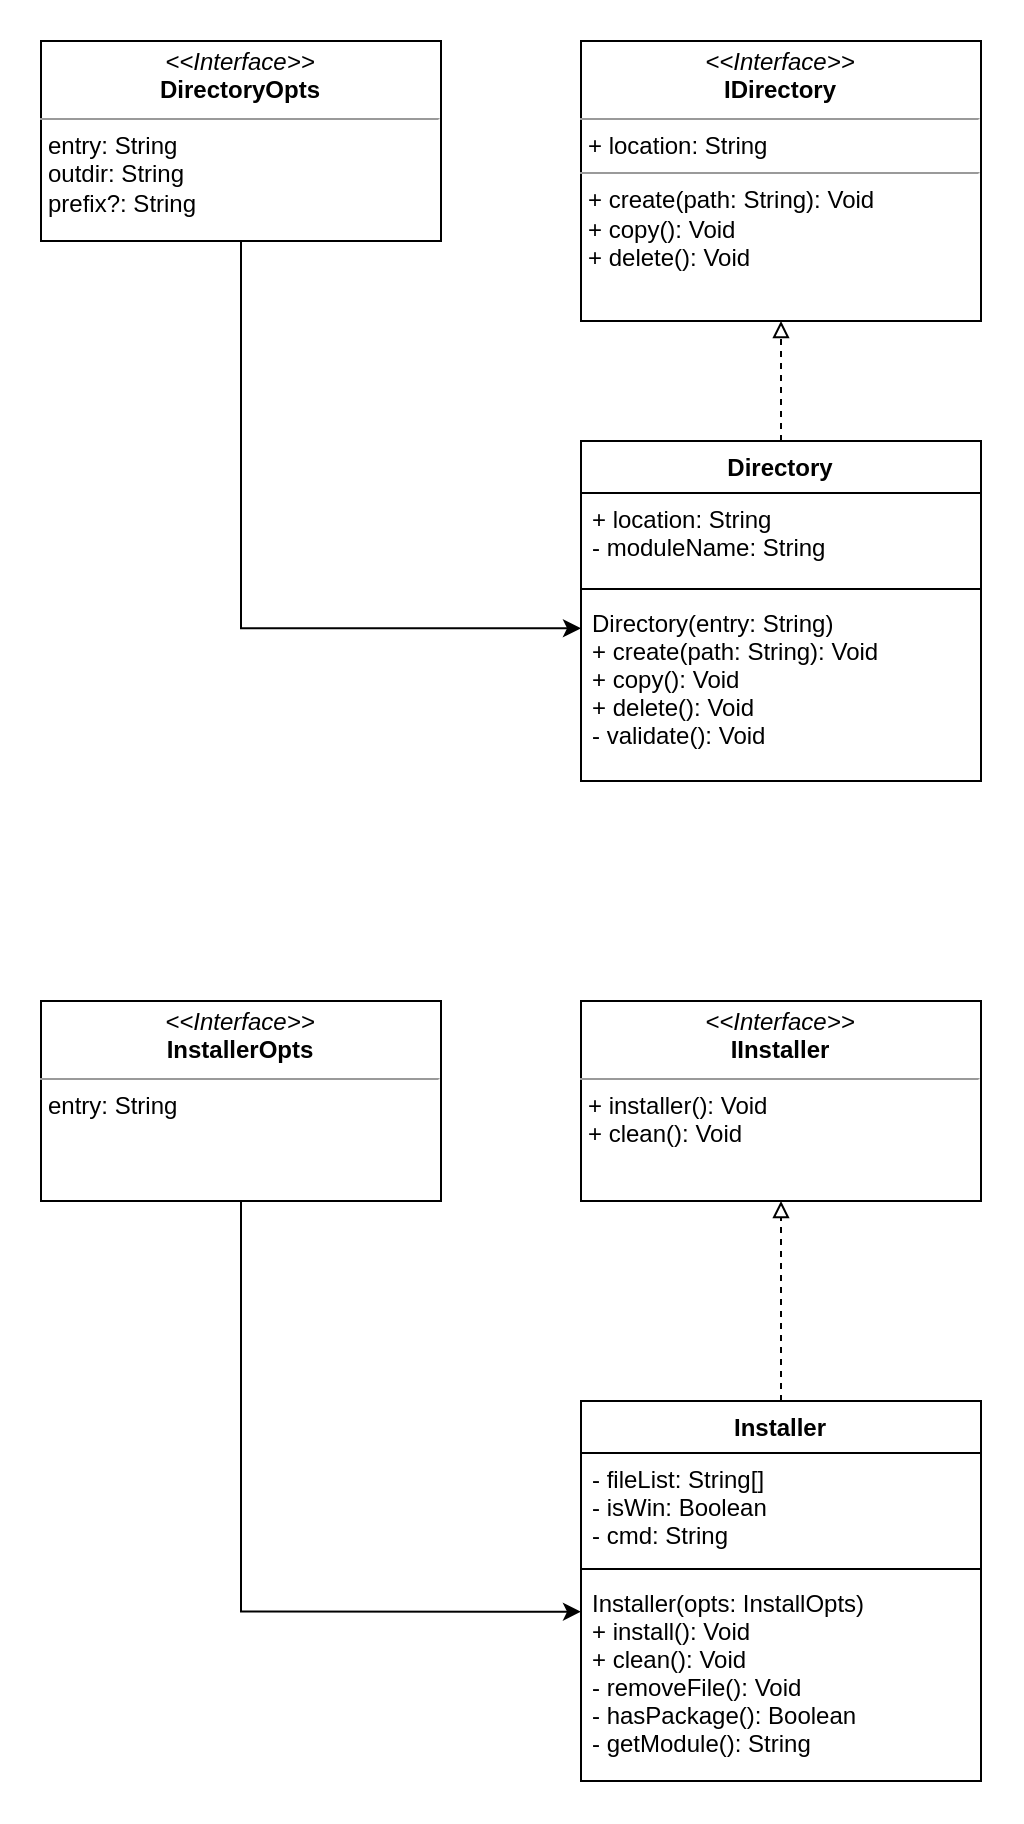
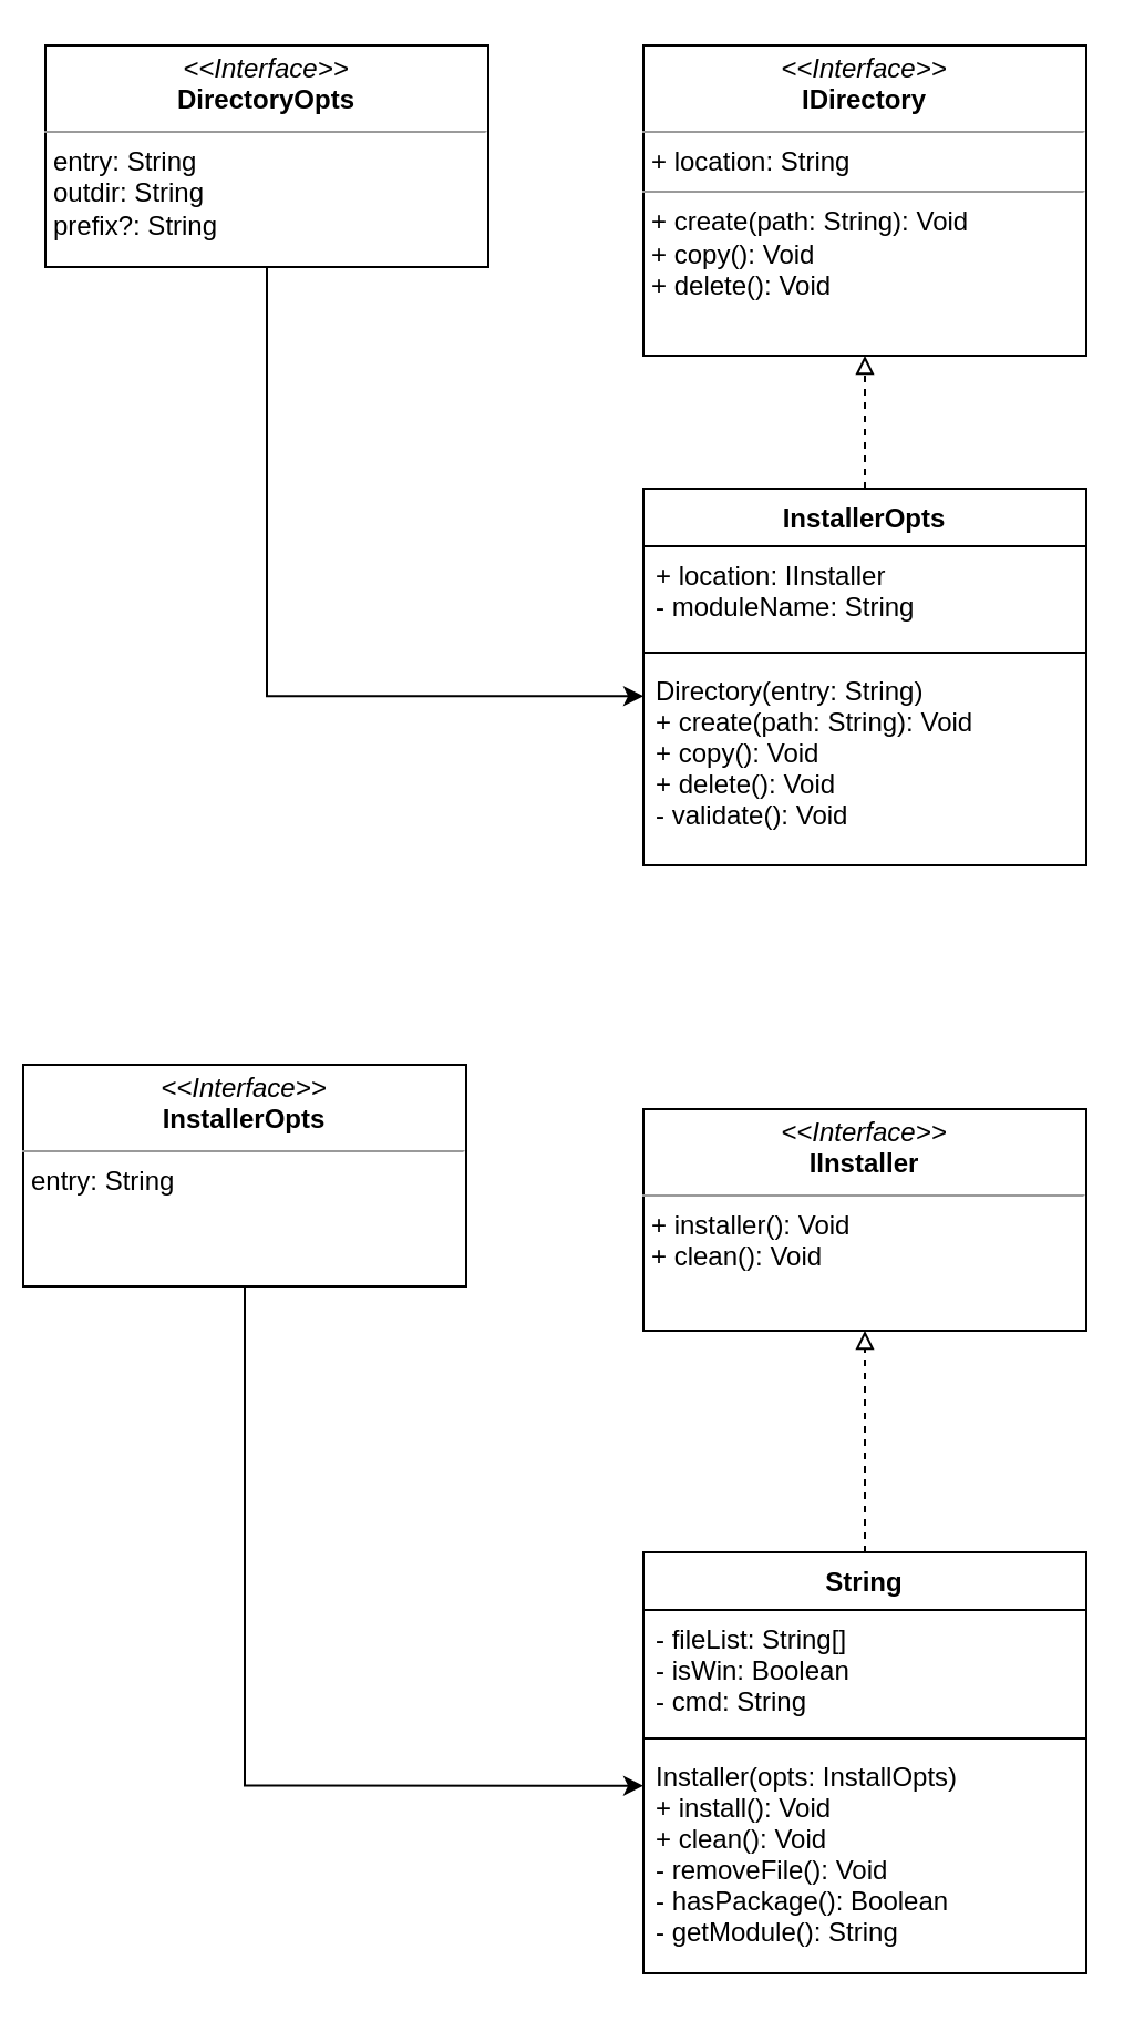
  <mxCell id="0" />
  <mxCell id="1" parent="0" />
  <mxCell id="2" value="&lt;p style=&quot;margin: 0px ; margin-top: 4px ; text-align: center&quot;&gt;&lt;i&gt;&amp;lt;&amp;lt;Interface&amp;gt;&amp;gt;&lt;/i&gt;&lt;br&gt;&lt;b&gt;IDirectory&lt;/b&gt;&lt;/p&gt;&lt;hr size=&quot;1&quot;&gt;&lt;p style=&quot;margin: 0px ; margin-left: 4px&quot;&gt;+ location: String&lt;/p&gt;&lt;hr size=&quot;1&quot;&gt;&lt;p style=&quot;margin: 0px 0px 0px 4px&quot;&gt;+ create(path: String): Void&lt;/p&gt;&lt;p style=&quot;margin: 0px 0px 0px 4px&quot;&gt;+ copy(): Void&lt;/p&gt;&lt;p style=&quot;margin: 0px 0px 0px 4px&quot;&gt;+ delete(): Void&lt;/p&gt;" style="verticalAlign=top;align=left;overflow=fill;fontSize=12;fontFamily=Helvetica;html=1;" parent="1" vertex="1"><mxGeometry x="290" y="20" width="200" height="140" as="geometry" /></mxCell>
  <mxCell id="3" style="edgeStyle=orthogonalEdgeStyle;rounded=0;orthogonalLoop=1;jettySize=auto;html=1;fontFamily=Comic Sans MS;endArrow=block;endFill=0;dashed=1;" parent="1" source="4" target="2" edge="1"><mxGeometry relative="1" as="geometry" /></mxCell>
- <mxCell id="4" value="Directory" style="swimlane;fontStyle=1;align=center;verticalAlign=top;childLayout=stackLayout;horizontal=1;startSize=26;horizontalStack=0;resizeParent=1;resizeParentMax=0;resizeLast=0;collapsible=1;marginBottom=0;" parent="1" vertex="1"><mxGeometry x="290" y="220" width="200" height="170" as="geometry" /></mxCell>
- <mxCell id="5" value="+ location: String&#10;- moduleName: String" style="text;strokeColor=none;fillColor=none;align=left;verticalAlign=top;spacingLeft=4;spacingRight=4;overflow=hidden;rotatable=0;points=[[0,0.5],[1,0.5]];portConstraint=eastwest;" parent="4" vertex="1"><mxGeometry y="26" width="200" height="44" as="geometry" /></mxCell>
+ <mxCell id="4" value="InstallerOpts" style="swimlane;fontStyle=1;align=center;verticalAlign=top;childLayout=stackLayout;horizontal=1;startSize=26;horizontalStack=0;resizeParent=1;resizeParentMax=0;resizeLast=0;collapsible=1;marginBottom=0;" parent="1" vertex="1"><mxGeometry x="290" y="220" width="200" height="170" as="geometry" /></mxCell>
+ <mxCell id="5" value="+ location: IInstaller&#10;- moduleName: String" style="text;strokeColor=none;fillColor=none;align=left;verticalAlign=top;spacingLeft=4;spacingRight=4;overflow=hidden;rotatable=0;points=[[0,0.5],[1,0.5]];portConstraint=eastwest;" parent="4" vertex="1"><mxGeometry y="26" width="200" height="44" as="geometry" /></mxCell>
  <mxCell id="6" value="" style="line;strokeWidth=1;fillColor=none;align=left;verticalAlign=middle;spacingTop=-1;spacingLeft=3;spacingRight=3;rotatable=0;labelPosition=right;points=[];portConstraint=eastwest;" parent="4" vertex="1"><mxGeometry y="70" width="200" height="8" as="geometry" /></mxCell>
  <mxCell id="7" value="Directory(entry: String)&#10;+ create(path: String): Void&#10;+ copy(): Void&#10;+ delete(): Void&#10;- validate(): Void" style="text;strokeColor=none;fillColor=none;align=left;verticalAlign=top;spacingLeft=4;spacingRight=4;overflow=hidden;rotatable=0;points=[[0,0.17,0,0,0]];portConstraint=eastwest;" parent="4" vertex="1"><mxGeometry y="78" width="200" height="92" as="geometry" /></mxCell>
  <mxCell id="8" style="edgeStyle=orthogonalEdgeStyle;rounded=0;orthogonalLoop=1;jettySize=auto;html=1;entryX=0;entryY=0.17;entryDx=0;entryDy=0;entryPerimeter=0;" edge="1" parent="1" source="9" target="7"><mxGeometry relative="1" as="geometry" /></mxCell>
  <mxCell id="9" value="&lt;p style=&quot;margin: 0px ; margin-top: 4px ; text-align: center&quot;&gt;&lt;i&gt;&amp;lt;&amp;lt;Interface&amp;gt;&amp;gt;&lt;/i&gt;&lt;br&gt;&lt;b&gt;DirectoryOpts&lt;/b&gt;&lt;/p&gt;&lt;hr size=&quot;1&quot;&gt;&lt;p style=&quot;margin: 0px ; margin-left: 4px&quot;&gt;entry: String&lt;/p&gt;&lt;p style=&quot;margin: 0px ; margin-left: 4px&quot;&gt;outdir: String&lt;/p&gt;&lt;p style=&quot;margin: 0px ; margin-left: 4px&quot;&gt;prefix?: String&lt;/p&gt;&lt;p style=&quot;margin: 0px 0px 0px 4px&quot;&gt;&lt;br&gt;&lt;/p&gt;" style="verticalAlign=top;align=left;overflow=fill;fontSize=12;fontFamily=Helvetica;html=1;" vertex="1" parent="1"><mxGeometry x="20" y="20" width="200" height="100" as="geometry" /></mxCell>
  <mxCell id="10" value="&lt;p style=&quot;margin: 0px ; margin-top: 4px ; text-align: center&quot;&gt;&lt;i&gt;&amp;lt;&amp;lt;Interface&amp;gt;&amp;gt;&lt;/i&gt;&lt;br&gt;&lt;b&gt;IInstaller&lt;/b&gt;&lt;/p&gt;&lt;hr size=&quot;1&quot;&gt;&lt;p style=&quot;margin: 0px ; margin-left: 4px&quot;&gt;+ installer(): Void&lt;/p&gt;&lt;p style=&quot;margin: 0px ; margin-left: 4px&quot;&gt;+ clean(): Void&lt;/p&gt;&lt;p style=&quot;margin: 0px 0px 0px 4px&quot;&gt;&lt;br&gt;&lt;/p&gt;" style="verticalAlign=top;align=left;overflow=fill;fontSize=12;fontFamily=Helvetica;html=1;" vertex="1" parent="1"><mxGeometry x="290" y="500" width="200" height="100" as="geometry" /></mxCell>
  <mxCell id="11" style="edgeStyle=orthogonalEdgeStyle;rounded=0;orthogonalLoop=1;jettySize=auto;html=1;fontFamily=Comic Sans MS;endArrow=block;endFill=0;dashed=1;" edge="1" parent="1" source="12" target="10"><mxGeometry relative="1" as="geometry" /></mxCell>
- <mxCell id="12" value="Installer" style="swimlane;fontStyle=1;align=center;verticalAlign=top;childLayout=stackLayout;horizontal=1;startSize=26;horizontalStack=0;resizeParent=1;resizeParentMax=0;resizeLast=0;collapsible=1;marginBottom=0;" vertex="1" parent="1"><mxGeometry x="290" y="700" width="200" height="190" as="geometry" /></mxCell>
+ <mxCell id="12" value="String" style="swimlane;fontStyle=1;align=center;verticalAlign=top;childLayout=stackLayout;horizontal=1;startSize=26;horizontalStack=0;resizeParent=1;resizeParentMax=0;resizeLast=0;collapsible=1;marginBottom=0;" vertex="1" parent="1"><mxGeometry x="290" y="700" width="200" height="190" as="geometry" /></mxCell>
  <mxCell id="13" value="- fileList: String[]&#10;- isWin: Boolean&#10;- cmd: String" style="text;strokeColor=none;fillColor=none;align=left;verticalAlign=top;spacingLeft=4;spacingRight=4;overflow=hidden;rotatable=0;points=[[0,0.5],[1,0.5]];portConstraint=eastwest;" vertex="1" parent="12"><mxGeometry y="26" width="200" height="54" as="geometry" /></mxCell>
  <mxCell id="14" value="" style="line;strokeWidth=1;fillColor=none;align=left;verticalAlign=middle;spacingTop=-1;spacingLeft=3;spacingRight=3;rotatable=0;labelPosition=right;points=[];portConstraint=eastwest;" vertex="1" parent="12"><mxGeometry y="80" width="200" height="8" as="geometry" /></mxCell>
  <mxCell id="15" value="Installer(opts: InstallOpts)&#10;+ install(): Void&#10;+ clean(): Void&#10;- removeFile(): Void&#10;- hasPackage(): Boolean&#10;- getModule(): String" style="text;strokeColor=none;fillColor=none;align=left;verticalAlign=top;spacingLeft=4;spacingRight=4;overflow=hidden;rotatable=0;points=[[0,0.17,0,0,0]];portConstraint=eastwest;" vertex="1" parent="12"><mxGeometry y="88" width="200" height="102" as="geometry" /></mxCell>
  <mxCell id="16" style="edgeStyle=orthogonalEdgeStyle;rounded=0;orthogonalLoop=1;jettySize=auto;html=1;entryX=0;entryY=0.17;entryDx=0;entryDy=0;entryPerimeter=0;" edge="1" parent="1" source="17" target="15"><mxGeometry relative="1" as="geometry" /></mxCell>
- <mxCell id="17" value="&lt;p style=&quot;margin: 0px ; margin-top: 4px ; text-align: center&quot;&gt;&lt;i&gt;&amp;lt;&amp;lt;Interface&amp;gt;&amp;gt;&lt;/i&gt;&lt;br&gt;&lt;b&gt;InstallerOpts&lt;/b&gt;&lt;/p&gt;&lt;hr size=&quot;1&quot;&gt;&lt;p style=&quot;margin: 0px ; margin-left: 4px&quot;&gt;entry: String&lt;/p&gt;&lt;p style=&quot;margin: 0px ; margin-left: 4px&quot;&gt;&lt;br&gt;&lt;/p&gt;&lt;p style=&quot;margin: 0px 0px 0px 4px&quot;&gt;&lt;br&gt;&lt;/p&gt;" style="verticalAlign=top;align=left;overflow=fill;fontSize=12;fontFamily=Helvetica;html=1;" vertex="1" parent="1"><mxGeometry x="20" y="500" width="200" height="100" as="geometry" /></mxCell>
+ <mxCell id="17" value="&lt;p style=&quot;margin: 0px ; margin-top: 4px ; text-align: center&quot;&gt;&lt;i&gt;&amp;lt;&amp;lt;Interface&amp;gt;&amp;gt;&lt;/i&gt;&lt;br&gt;&lt;b&gt;InstallerOpts&lt;/b&gt;&lt;/p&gt;&lt;hr size=&quot;1&quot;&gt;&lt;p style=&quot;margin: 0px ; margin-left: 4px&quot;&gt;entry: String&lt;/p&gt;&lt;p style=&quot;margin: 0px ; margin-left: 4px&quot;&gt;&lt;br&gt;&lt;/p&gt;&lt;p style=&quot;margin: 0px 0px 0px 4px&quot;&gt;&lt;br&gt;&lt;/p&gt;" style="verticalAlign=top;align=left;overflow=fill;fontSize=12;fontFamily=Helvetica;html=1;" vertex="1" parent="1"><mxGeometry x="10" y="480" width="200" height="100" as="geometry" /></mxCell>
